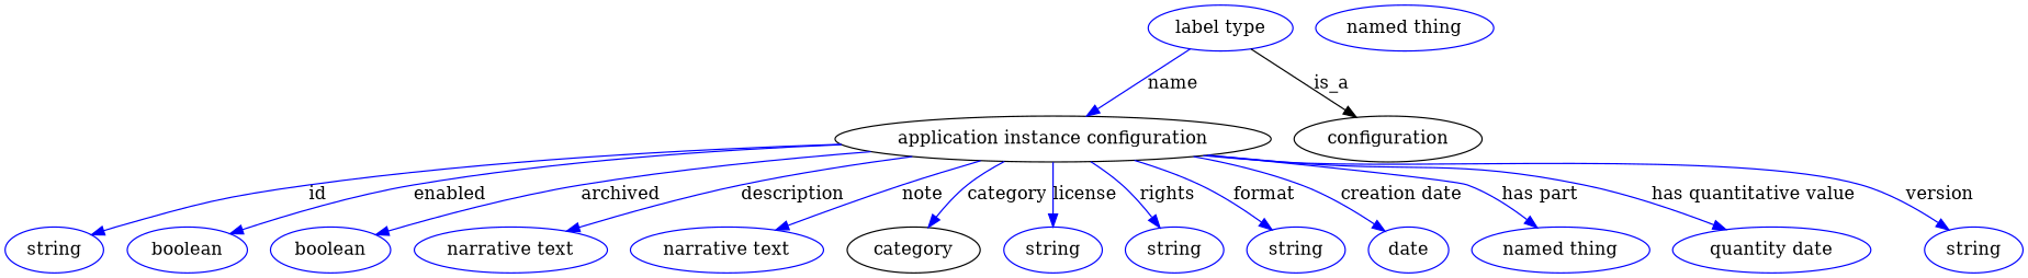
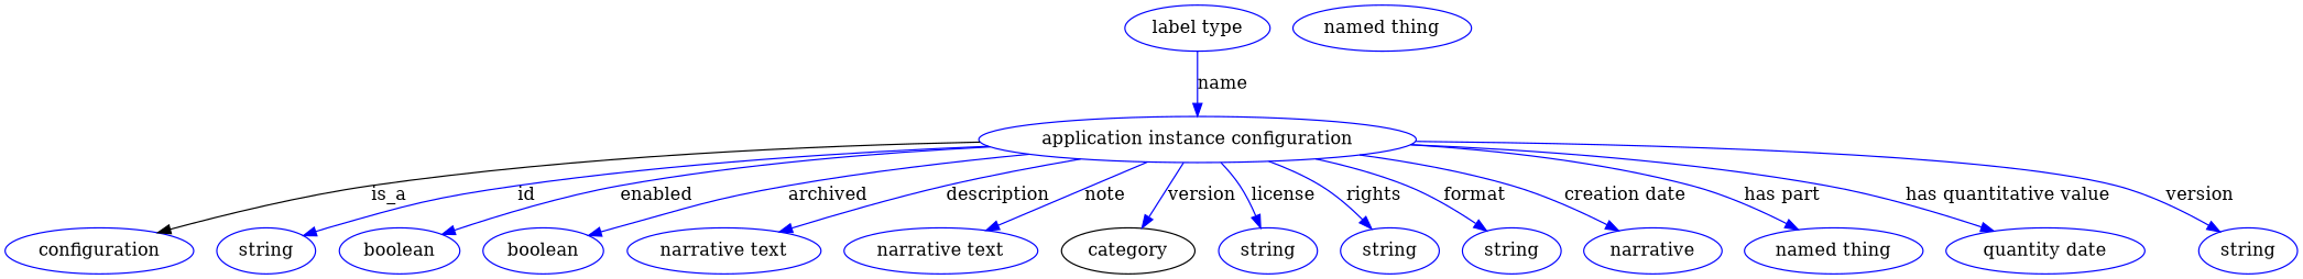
  digraph {
    node [color=blue]
    edge [color=blue style=solid]
-   n1 [height=0.5 label="application instance configuration" width=4.7301 color=""]
-   configuration [height=0.5 width=2.0401 color=""]
+   n1 [height=0.5 label="application instance configuration" width=4.7301]
+   configuration [height=0.5 width=2.0401]
    n3 [height=0.5 label=string width=1.0652]
    n4 [height=0.5 label=boolean width=1.2999]
    n5 [height=0.5 label=boolean width=1.2999]
    n6 [height=0.5 label="narrative text" width=2.0943]
    n7 [height=0.5 label="narrative text" width=2.0943]
    category [height=0.5 width=1.4443 color=""]
    n9 [height=0.5 label=string width=1.0652]
    n10 [height=0.5 label=string width=1.0652]
    n11 [height=0.5 label=string width=1.0652]
-   n12 [height=0.5 label=date width=0.86659]
+   n12 [height=0.5 label=narrative width=0.86659]
    n13 [height=0.5 label="named thing" width=1.9318]
    n14 [height=0.5 label="quantity date" width=2.1484]
    n15 [height=0.5 label=string width=1.0652]
    n16 [height=0.5 label="label type" width=1.5707]
    n17 [height=0.5 label="named thing" width=1.9318]
-   n16 -> configuration [label=is_a color="" style=""]
+   n1 -> configuration [label=is_a color="" style=""]
    n1 -> n3 [label=id]
    n1 -> n4 [label=enabled]
    n1 -> n5 [label=archived]
    n1 -> n6 [label=description]
    n1 -> n7 [label=note]
-   n1 -> category [label=category]
+   n1 -> category [label=version]
    n1 -> n9 [label=license]
    n1 -> n10 [label=rights]
    n1 -> n11 [label=format]
    n1 -> n12 [label="creation date"]
    n1 -> n13 [label="has part"]
    n1 -> n14 [label="has quantitative value"]
    n1 -> n15 [label=version]
    n16 -> n1 [label=name]
  }
